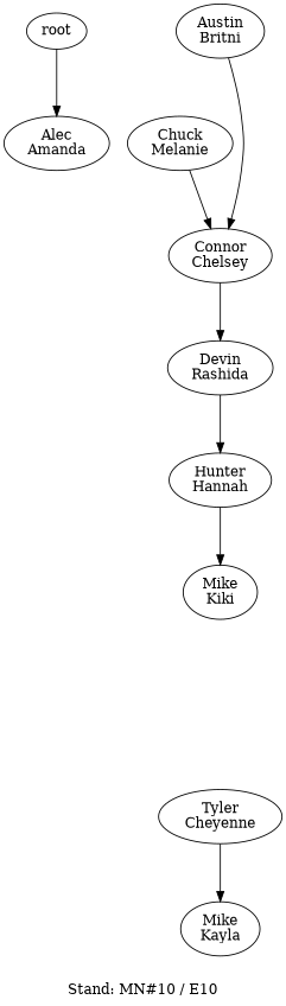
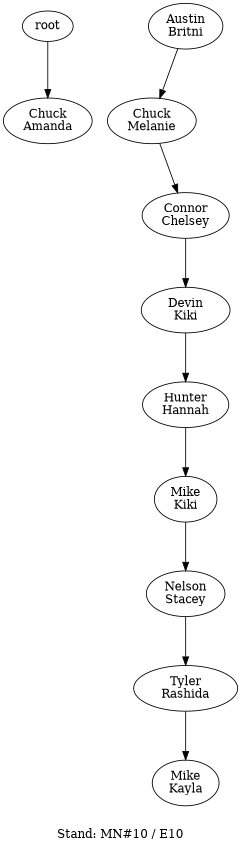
  digraph {
    label="Stand: MN#10 / E10"
    labelloc=b
    ranksep=0.8
-   n1 [label="Alec\nAmanda"]
+   n1 [label="Chuck\nAmanda"]
    n2 [label="Austin\nBritni"]
    n3 [label="Chuck\nMelanie"]
    root
    n5 [label="Connor\nChelsey"]
-   n6 [label="Devin\nRashida"]
+   n6 [label="Devin\nKiki"]
    n7 [label="Hunter\nHannah"]
    n8 [label="Mike\nKiki"]
-   n10 [label="Tyler\nCheyenne"]
+   n9 [label="Nelson\nStacey"]
+   n10 [label="Tyler\nRashida"]
    n11 [label="Mike\nKayla"]
-   n2 -> n5
+   n2 -> n3
    n3 -> n5
    root -> n1
    n5 -> n6
    n6 -> n7
    n7 -> n8
+   n8 -> n9
+   n9 -> n10
    n10 -> n11
  }
